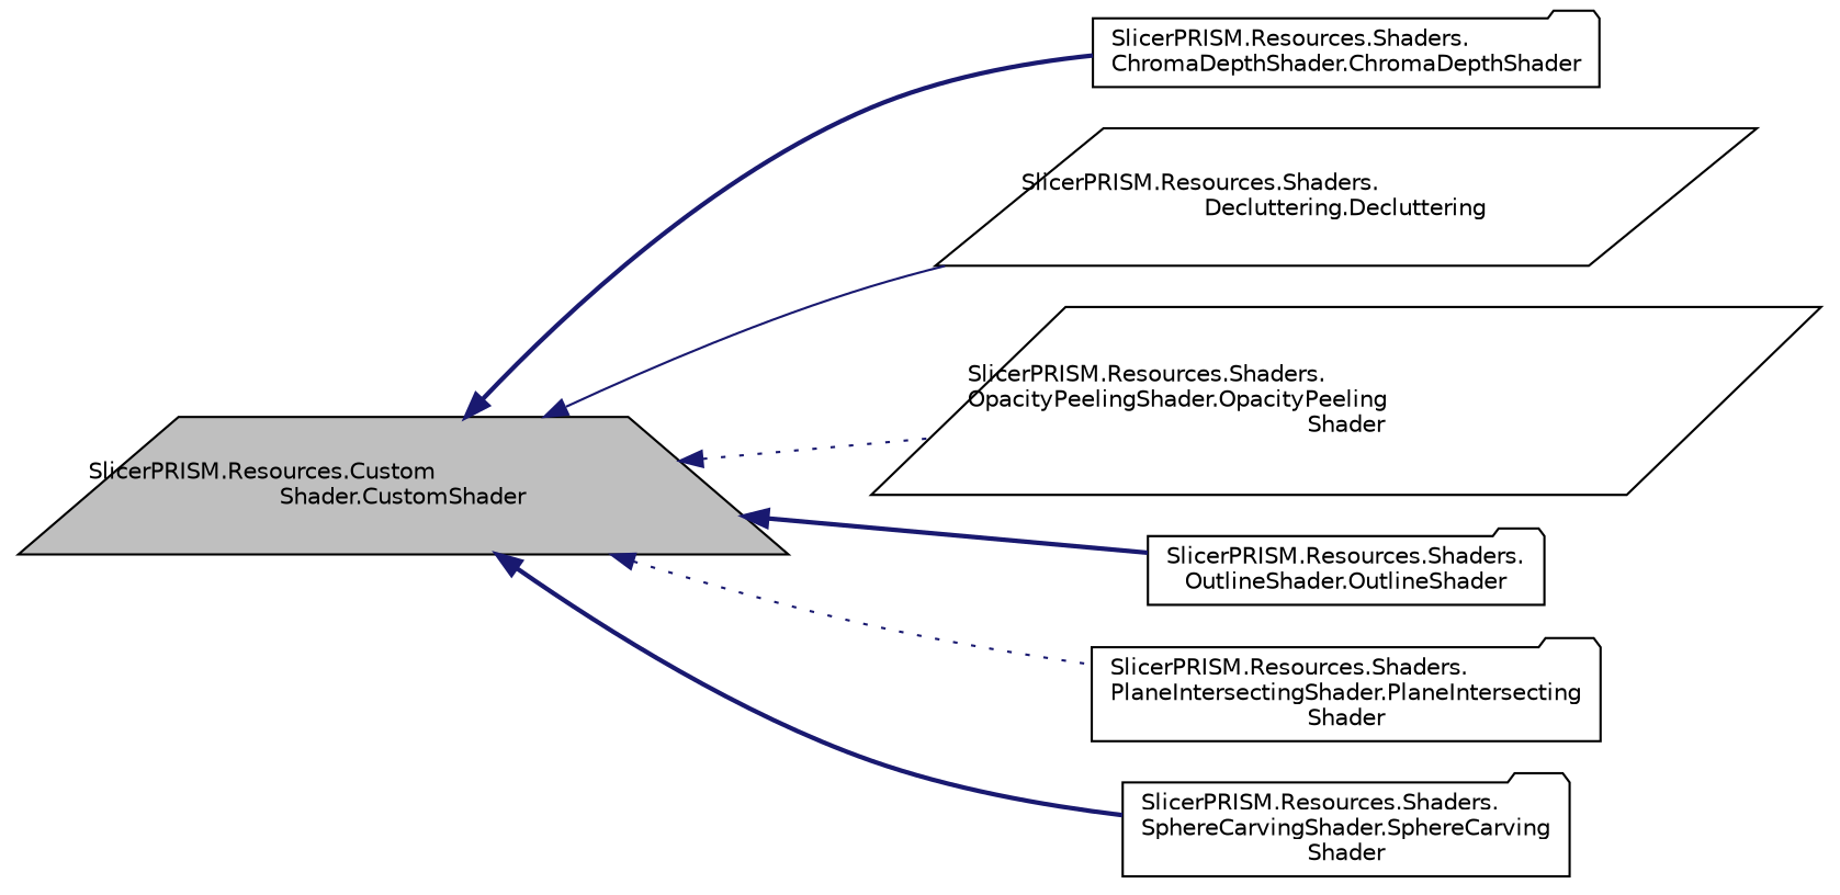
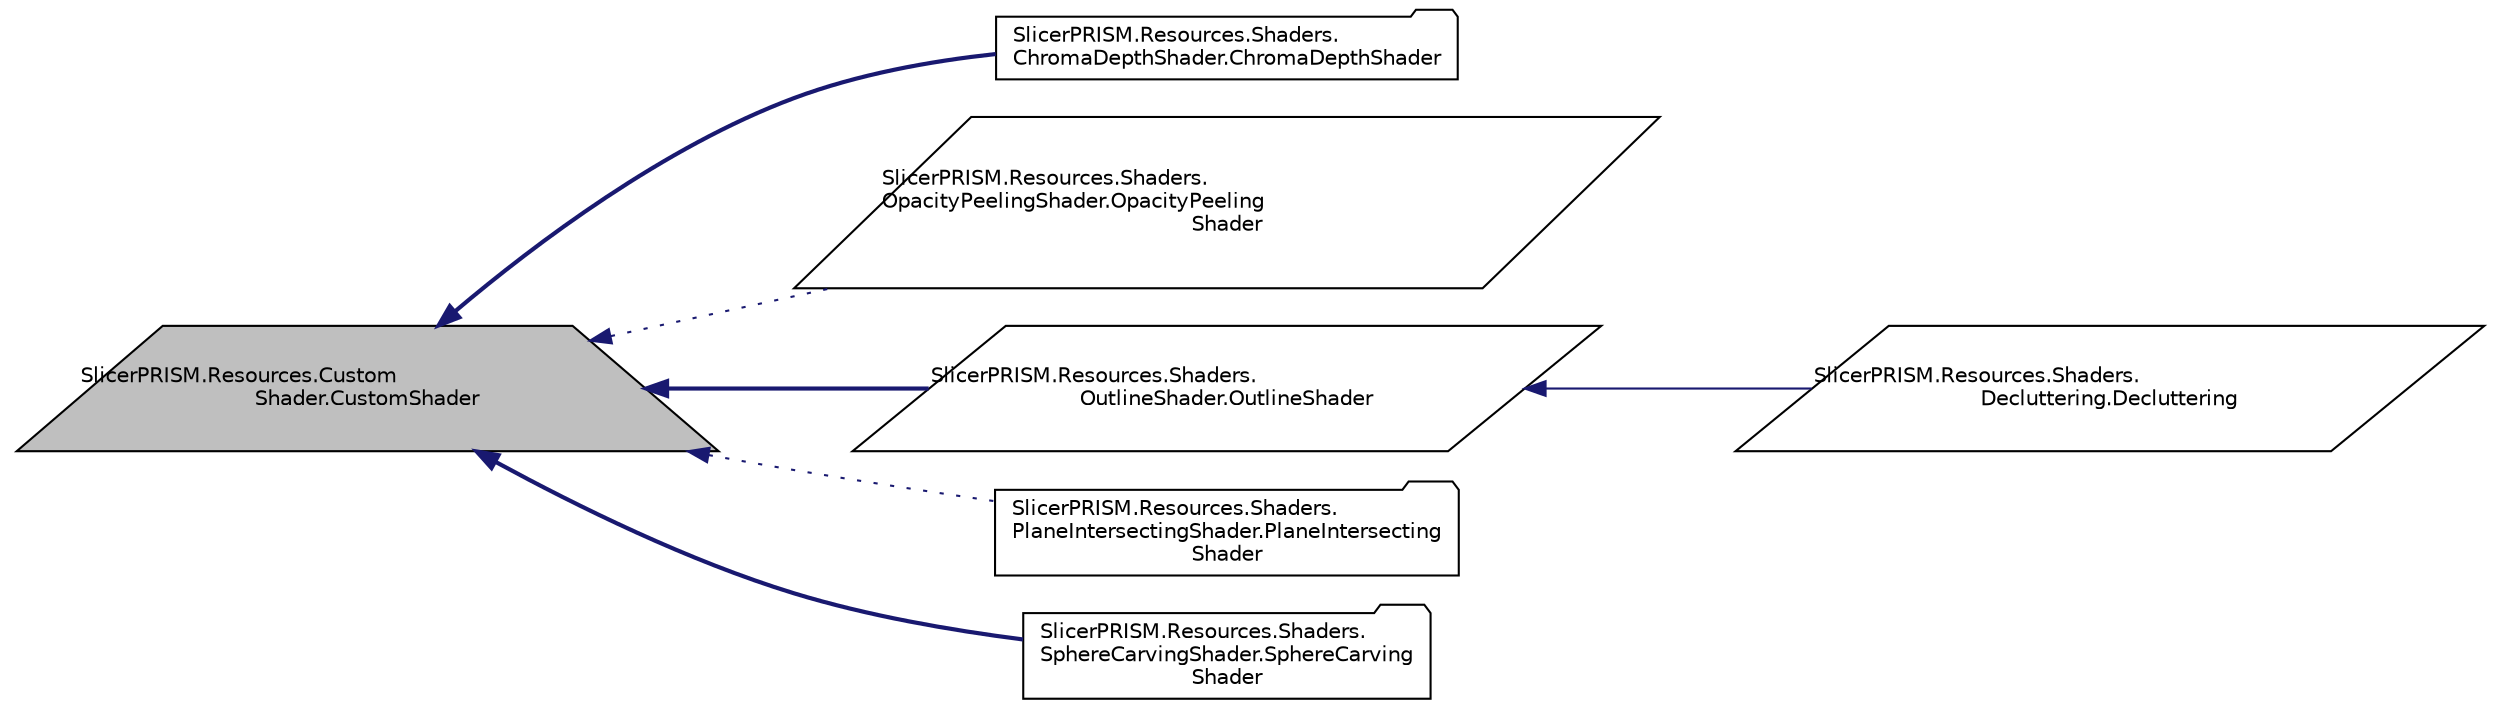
  digraph {
    rankdir=LR
    node [color=black fillcolor=white fontname=Helvetica fontsize=10 shape=folder style=filled]
    edge [color=midnightblue dir=back fontname=Helvetica fontsize=10 labelfontname=Helvetica labelfontsize=10 style=bold]
    n1 [fillcolor=grey75 fontcolor=black height=0.2 label="SlicerPRISM.Resources.Custom\lShader.CustomShader" shape=trapezium width=0.4]
    n2 [height=0.2 label="SlicerPRISM.Resources.Shaders.\lChromaDepthShader.ChromaDepthShader" width=0.4]
    n3 [height=0.2 label="SlicerPRISM.Resources.Shaders.\lDecluttering.Decluttering" shape=parallelogram width=0.4]
    n4 [height=0.2 label="SlicerPRISM.Resources.Shaders.\lOpacityPeelingShader.OpacityPeeling\lShader" shape=parallelogram width=0.4]
-   n5 [height=0.2 label="SlicerPRISM.Resources.Shaders.\lOutlineShader.OutlineShader" width=0.4]
+   n5 [height=0.2 label="SlicerPRISM.Resources.Shaders.\lOutlineShader.OutlineShader" shape=parallelogram width=0.4]
    n6 [height=0.2 label="SlicerPRISM.Resources.Shaders.\lPlaneIntersectingShader.PlaneIntersecting\lShader" width=0.4]
    n7 [height=0.2 label="SlicerPRISM.Resources.Shaders.\lSphereCarvingShader.SphereCarving\lShader" width=0.4]
    n1 -> n2
-   n1 -> n3 [style=solid]
+   n5 -> n3 [style=solid]
    n1 -> n4 [style=dotted]
    n1 -> n5
    n1 -> n6 [style=dotted]
    n1 -> n7
  }
